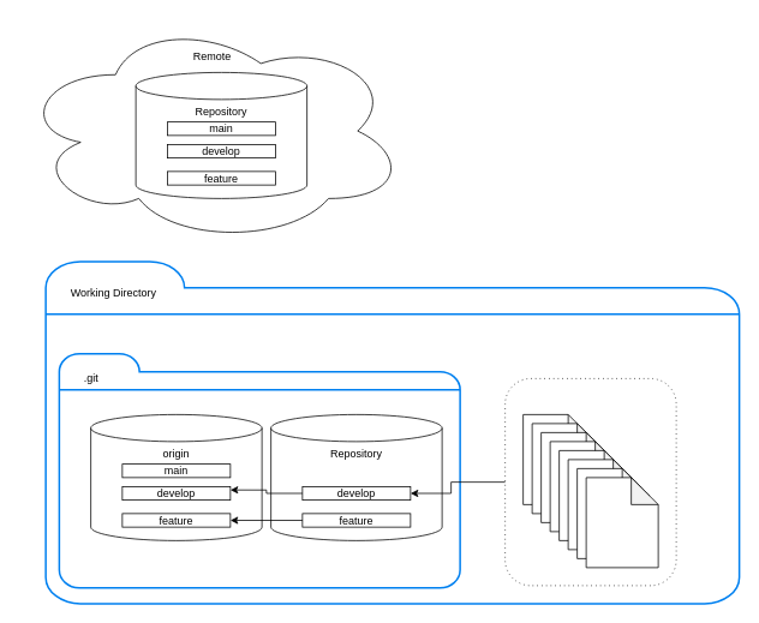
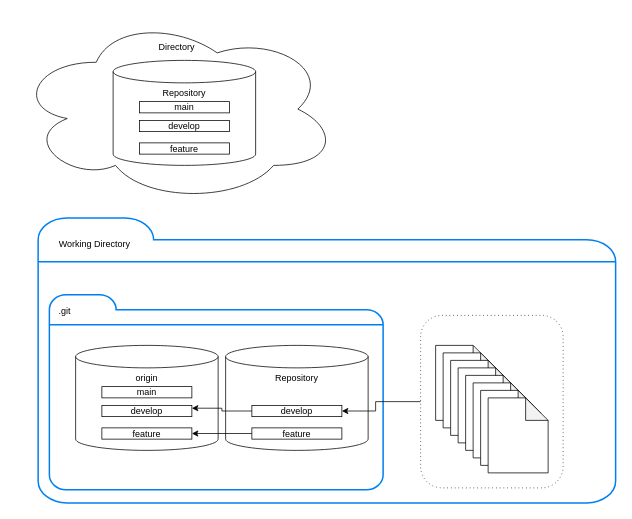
  <mxCell id="0" />
  <mxCell id="1" parent="0" />
  <mxCell id="2" value="" style="group" vertex="1" connectable="0" parent="1"><mxGeometry x="50" y="290" width="770" height="380" as="geometry" /></mxCell>
  <mxCell id="3" value="" style="html=1;verticalLabelPosition=bottom;align=center;labelBackgroundColor=#ffffff;verticalAlign=top;strokeWidth=2;strokeColor=#0080F0;shadow=0;dashed=0;shape=mxgraph.ios7.icons.folder;" vertex="1" parent="2"><mxGeometry width="770" height="380" as="geometry" /></mxCell>
  <mxCell id="4" value="Working Directory" style="text;html=1;align=center;verticalAlign=middle;resizable=0;points=[];autosize=1;strokeColor=none;fillColor=none;" vertex="1" parent="2"><mxGeometry x="15" y="20" width="120" height="30" as="geometry" /></mxCell>
  <mxCell id="5" value="" style="rounded=1;whiteSpace=wrap;html=1;dashed=1;dashPattern=1 4;" vertex="1" parent="2"><mxGeometry x="510" y="130" width="190" height="230" as="geometry" /></mxCell>
  <mxCell id="6" value="" style="group" vertex="1" connectable="0" parent="2"><mxGeometry x="530" y="170" width="150" height="170" as="geometry" /></mxCell>
  <mxCell id="7" value="" style="shape=note;whiteSpace=wrap;html=1;backgroundOutline=1;darkOpacity=0.05;" vertex="1" parent="6"><mxGeometry width="80" height="100" as="geometry" /></mxCell>
  <mxCell id="8" value="" style="shape=note;whiteSpace=wrap;html=1;backgroundOutline=1;darkOpacity=0.05;" vertex="1" parent="6"><mxGeometry x="10" y="10" width="80" height="100" as="geometry" /></mxCell>
  <mxCell id="9" value="" style="shape=note;whiteSpace=wrap;html=1;backgroundOutline=1;darkOpacity=0.05;" vertex="1" parent="6"><mxGeometry x="20" y="20" width="80" height="100" as="geometry" /></mxCell>
  <mxCell id="10" value="" style="shape=note;whiteSpace=wrap;html=1;backgroundOutline=1;darkOpacity=0.05;" vertex="1" parent="6"><mxGeometry x="30" y="30" width="80" height="100" as="geometry" /></mxCell>
  <mxCell id="11" value="" style="shape=note;whiteSpace=wrap;html=1;backgroundOutline=1;darkOpacity=0.05;" vertex="1" parent="6"><mxGeometry x="40" y="40" width="80" height="100" as="geometry" /></mxCell>
  <mxCell id="12" value="" style="shape=note;whiteSpace=wrap;html=1;backgroundOutline=1;darkOpacity=0.05;" vertex="1" parent="6"><mxGeometry x="50" y="50" width="80" height="100" as="geometry" /></mxCell>
  <mxCell id="13" value="" style="shape=note;whiteSpace=wrap;html=1;backgroundOutline=1;darkOpacity=0.05;" vertex="1" parent="6"><mxGeometry x="60" y="60" width="80" height="100" as="geometry" /></mxCell>
  <mxCell id="14" value="" style="shape=note;whiteSpace=wrap;html=1;backgroundOutline=1;darkOpacity=0.05;" vertex="1" parent="6"><mxGeometry x="70" y="70" width="80" height="100" as="geometry" /></mxCell>
  <mxCell id="15" value="" style="group" vertex="1" connectable="0" parent="1"><mxGeometry x="65" y="392.5" width="445" height="260" as="geometry" /></mxCell>
  <mxCell id="16" value="" style="html=1;verticalLabelPosition=bottom;align=center;labelBackgroundColor=#ffffff;verticalAlign=top;strokeWidth=2;strokeColor=#0080F0;shadow=0;dashed=0;shape=mxgraph.ios7.icons.folder;" vertex="1" parent="15"><mxGeometry width="445" height="260" as="geometry" /></mxCell>
- <mxCell id="17" value=".git" style="text;html=1;align=center;verticalAlign=middle;resizable=0;points=[];autosize=1;strokeColor=none;fillColor=none;" vertex="1" parent="15"><mxGeometry x="15" y="12.5" width="40" height="30" as="geometry" /></mxCell>
- <mxCell id="18" value="&lt;br&gt;&lt;br&gt;Remote" style="ellipse;shape=cloud;whiteSpace=wrap;html=1;verticalAlign=top;" vertex="1" parent="1"><mxGeometry x="20" y="20" width="430" height="250" as="geometry" /></mxCell>
+ <mxCell id="17" value=".git" style="text;html=1;align=center;verticalAlign=middle;resizable=0;points=[];autosize=1;strokeColor=none;fillColor=none;" vertex="1" parent="15"><mxGeometry y="7.5" width="40" height="30" as="geometry" /></mxCell>
+ <mxCell id="18" value="&lt;br&gt;&lt;br&gt;Directory" style="ellipse;shape=cloud;whiteSpace=wrap;html=1;verticalAlign=top;" vertex="1" parent="1"><mxGeometry x="20" y="20" width="430" height="250" as="geometry" /></mxCell>
  <mxCell id="19" value="" style="group" vertex="1" connectable="0" parent="1"><mxGeometry x="150" y="80" width="190" height="140" as="geometry" /></mxCell>
  <mxCell id="20" value="Repository" style="shape=cylinder3;whiteSpace=wrap;html=1;boundedLbl=1;backgroundOutline=1;size=15;verticalAlign=top;" vertex="1" parent="19"><mxGeometry width="190" height="140" as="geometry" /></mxCell>
  <mxCell id="21" value="main" style="rounded=0;whiteSpace=wrap;html=1;" vertex="1" parent="19"><mxGeometry x="35" y="55" width="120" height="15" as="geometry" /></mxCell>
  <mxCell id="22" value="develop" style="rounded=0;whiteSpace=wrap;html=1;" vertex="1" parent="19"><mxGeometry x="35" y="80" width="120" height="15" as="geometry" /></mxCell>
  <mxCell id="23" value="feature" style="rounded=0;whiteSpace=wrap;html=1;" vertex="1" parent="19"><mxGeometry x="35" y="110" width="120" height="15" as="geometry" /></mxCell>
  <mxCell id="24" value="" style="group" vertex="1" connectable="0" parent="1"><mxGeometry x="100" y="460" width="190" height="140" as="geometry" /></mxCell>
  <mxCell id="25" value="origin" style="shape=cylinder3;whiteSpace=wrap;html=1;boundedLbl=1;backgroundOutline=1;size=15;verticalAlign=top;" vertex="1" parent="24"><mxGeometry width="190" height="140" as="geometry" /></mxCell>
  <mxCell id="26" value="main" style="rounded=0;whiteSpace=wrap;html=1;" vertex="1" parent="24"><mxGeometry x="35" y="55" width="120" height="15" as="geometry" /></mxCell>
  <mxCell id="27" value="develop" style="rounded=0;whiteSpace=wrap;html=1;" vertex="1" parent="24"><mxGeometry x="35" y="80" width="120" height="15" as="geometry" /></mxCell>
  <mxCell id="28" value="feature" style="rounded=0;whiteSpace=wrap;html=1;" vertex="1" parent="24"><mxGeometry x="35" y="110" width="120" height="15" as="geometry" /></mxCell>
  <mxCell id="29" value="" style="group" vertex="1" connectable="0" parent="1"><mxGeometry x="300" y="460" width="190" height="140" as="geometry" /></mxCell>
  <mxCell id="30" value="Repository" style="shape=cylinder3;whiteSpace=wrap;html=1;boundedLbl=1;backgroundOutline=1;size=15;verticalAlign=top;" vertex="1" parent="29"><mxGeometry width="190" height="140" as="geometry" /></mxCell>
  <mxCell id="31" value="develop" style="rounded=0;whiteSpace=wrap;html=1;" vertex="1" parent="29"><mxGeometry x="35" y="80" width="120" height="15" as="geometry" /></mxCell>
  <mxCell id="32" value="feature" style="rounded=0;whiteSpace=wrap;html=1;" vertex="1" parent="29"><mxGeometry x="35" y="110" width="120" height="15" as="geometry" /></mxCell>
  <mxCell id="33" value="" style="edgeStyle=orthogonalEdgeStyle;rounded=0;orthogonalLoop=1;jettySize=auto;html=1;entryX=1;entryY=0.25;entryDx=0;entryDy=0;" edge="1" parent="1" source="31" target="27"><mxGeometry relative="1" as="geometry" /></mxCell>
  <mxCell id="34" value="" style="edgeStyle=orthogonalEdgeStyle;rounded=0;orthogonalLoop=1;jettySize=auto;html=1;" edge="1" parent="1" source="32" target="28"><mxGeometry relative="1" as="geometry" /></mxCell>
  <mxCell id="35" value="" style="edgeStyle=orthogonalEdgeStyle;rounded=0;orthogonalLoop=1;jettySize=auto;html=1;entryX=1;entryY=0.5;entryDx=0;entryDy=0;" edge="1" parent="1" source="5" target="31"><mxGeometry relative="1" as="geometry"><Array as="points"><mxPoint x="500" y="535" /><mxPoint x="500" y="547" /></Array></mxGeometry></mxCell>
